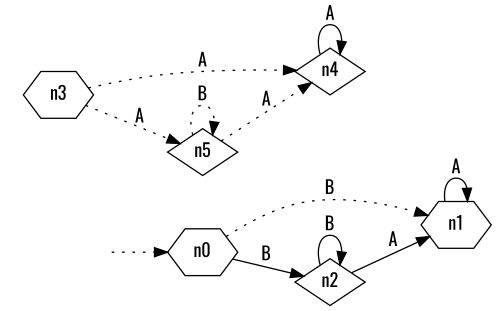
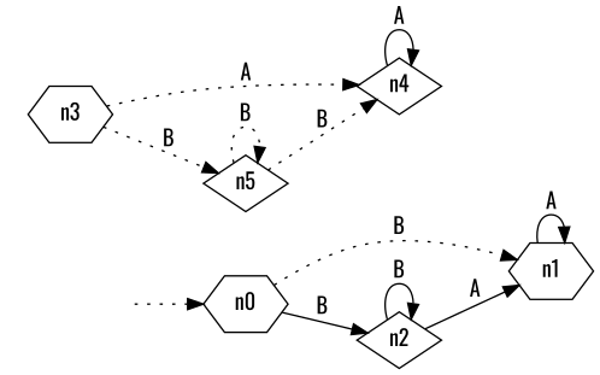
  digraph {
    fontname=Oswald
    rankdir=LR
    node [fontname=Oswald shape=hexagon]
    edge [fontname=Oswald style=dotted]
    n999999 [style=invis shape=""]
    n0
    n1
    n2 [shape=diamond]
    n4 [shape=diamond]
    n5 [shape=diamond]
    n3
    n999999 -> n0
    n0 -> n1 [label=B]
    n0 -> n2 [label=B style=solid]
    n1 -> n1 [label=A style=solid]
    n2 -> n1 [label=A style=solid]
    n2 -> n2 [label=B style=solid]
    n4 -> n4 [label=A style=solid]
-   n5 -> n4 [label=A]
+   n5 -> n4 [label=B]
    n5 -> n5 [label=B]
    n3 -> n4 [label=A]
-   n3 -> n5 [label=A]
+   n3 -> n5 [label=B]
  }
